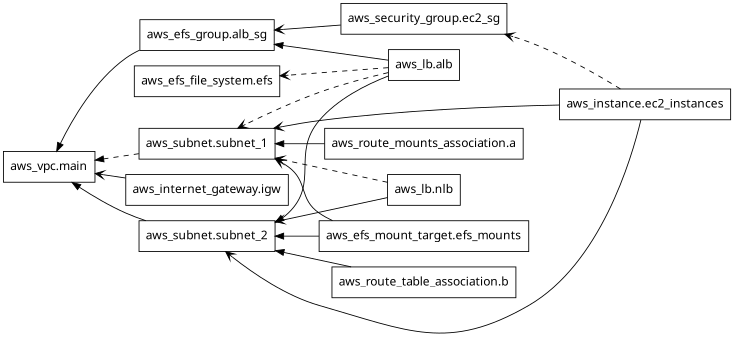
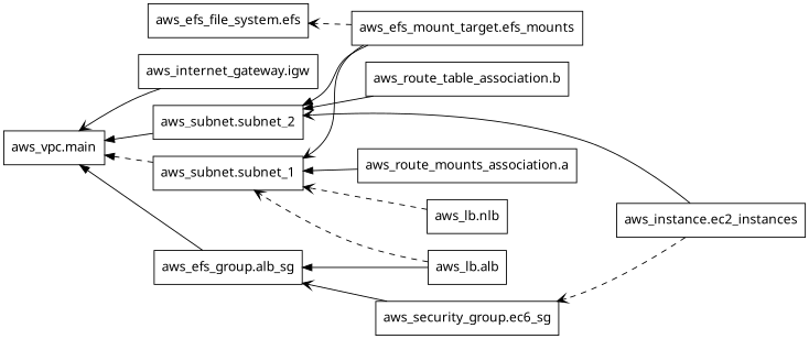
  digraph {
    rankdir=RL
    node [fontname="sans-serif" shape=rect]
    edge [arrowhead=vee style=solid]
    n1 [label="aws_efs_file_system.efs"]
    n2 [label="aws_efs_mount_target.efs_mounts"]
    n3 [label="aws_subnet.subnet_1"]
    n4 [label="aws_subnet.subnet_2"]
    n5 [label="aws_vpc.main"]
    n6 [label="aws_instance.ec2_instances"]
-   n7 [label="aws_security_group.ec2_sg"]
+   n7 [label="aws_security_group.ec6_sg"]
    n8 [label="aws_efs_group.alb_sg"]
    n9 [label="aws_internet_gateway.igw"]
    n10 [label="aws_lb.alb"]
    n11 [label="aws_lb.nlb"]
    n12 [label="aws_route_mounts_association.a"]
    n13 [label="aws_route_table_association.b"]
-   n10 -> n1 [style=dashed]
+   n2 -> n1 [style=dashed]
    n2 -> n3
    n2 -> n4 [arrowhead=normal]
    n3 -> n5 [arrowhead=normal style=dashed]
    n4 -> n5 [arrowhead=normal]
-   n6 -> n3
    n6 -> n4
    n6 -> n7 [style=dashed]
    n7 -> n8
    n8 -> n5 [arrowhead=normal]
    n9 -> n5
    n10 -> n3 [style=dashed]
-   n10 -> n4 [arrowhead=normal]
    n10 -> n8 [arrowhead=normal]
    n11 -> n3 [style=dashed]
-   n11 -> n4
    n12 -> n3 [arrowhead=normal]
    n13 -> n4 [arrowhead=normal]
  }
